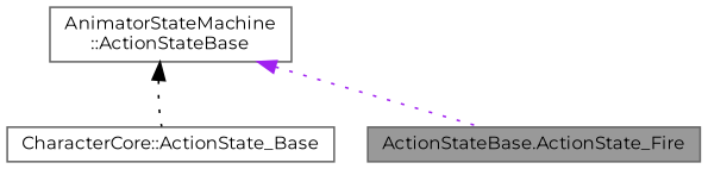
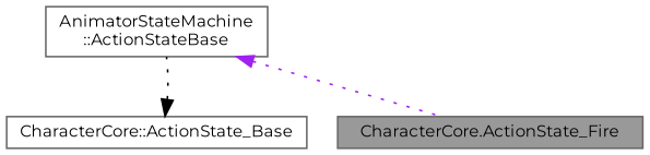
  digraph {
    fontname=Montserrat
    node [color=gray40 fillcolor=white fontname=Montserrat fontsize=10 shape=box style=filled]
    edge [dir=back fontname=Montserrat fontsize=10 labelfontname=Helvetica labelfontsize=10 style=dotted]
-   n1 [fillcolor=grey60 fontcolor=black height=0.2 label="ActionStateBase.ActionState_Fire" width=0.4]
+   n1 [fillcolor=grey60 fontcolor=black height=0.2 label="CharacterCore.ActionState_Fire" width=0.4]
    n2 [height=0.2 label="CharacterCore::ActionState_Base" width=0.4]
    n3 [height=0.2 label="AnimatorStateMachine\l::ActionStateBase" width=0.4]
    n3 -> n1 [color=purple]
-   n3 -> n2 [color=black]
+   n2 -> n3 [color=black]
  }
